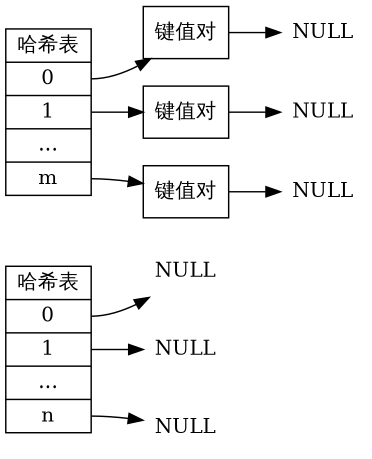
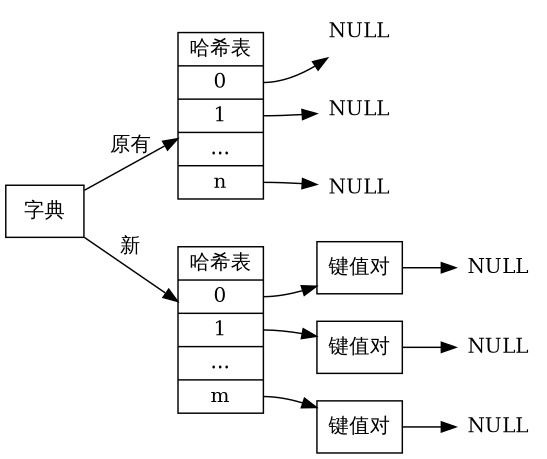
  digraph {
    rankdir=LR
    node [shape=record]
+   n1 [label="字典"]
    n2 [label="哈希表 | <0> 0 | <1> 1 | ... | <n> n "]
    n3 [label="哈希表 | <0> 0 | <1> 1 | ... | <m> m "]
    n4 [label=NULL shape=plaintext]
    n5 [label=NULL shape=plaintext]
    n6 [label=NULL shape=plaintext]
    n7 [label="键值对"]
    n8 [label="键值对"]
    n9 [label="键值对"]
    n10 [label=NULL shape=plaintext]
    n11 [label=NULL shape=plaintext]
    n12 [label=NULL shape=plaintext]
+   n1 -> n2 [label="原有"]
+   n1 -> n3 [label="新"]
    n2 -> n4 [tailport=0]
    n2 -> n5 [tailport=1]
    n2 -> n6 [tailport=n]
    n3 -> n7 [tailport=0]
    n3 -> n8 [tailport=1]
    n3 -> n9 [tailport=m]
    n7 -> n10
    n8 -> n11
    n9 -> n12
  }
